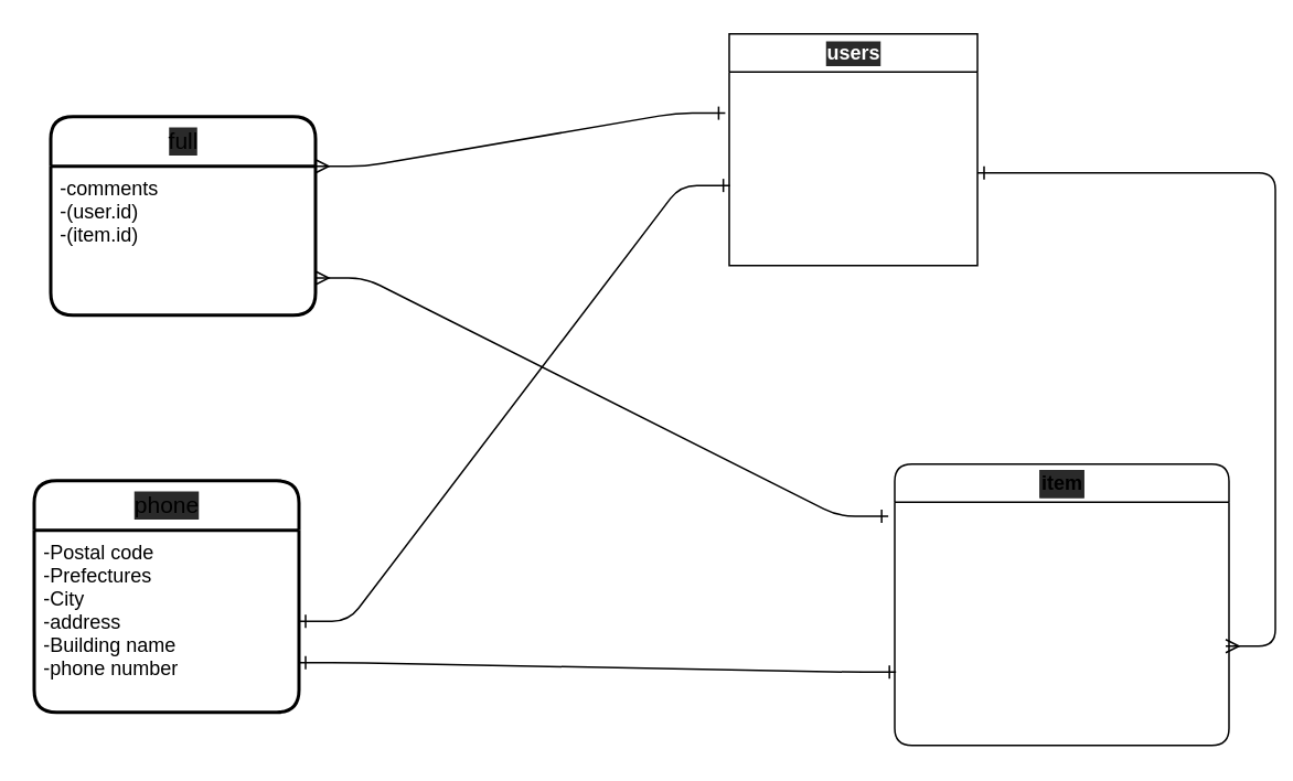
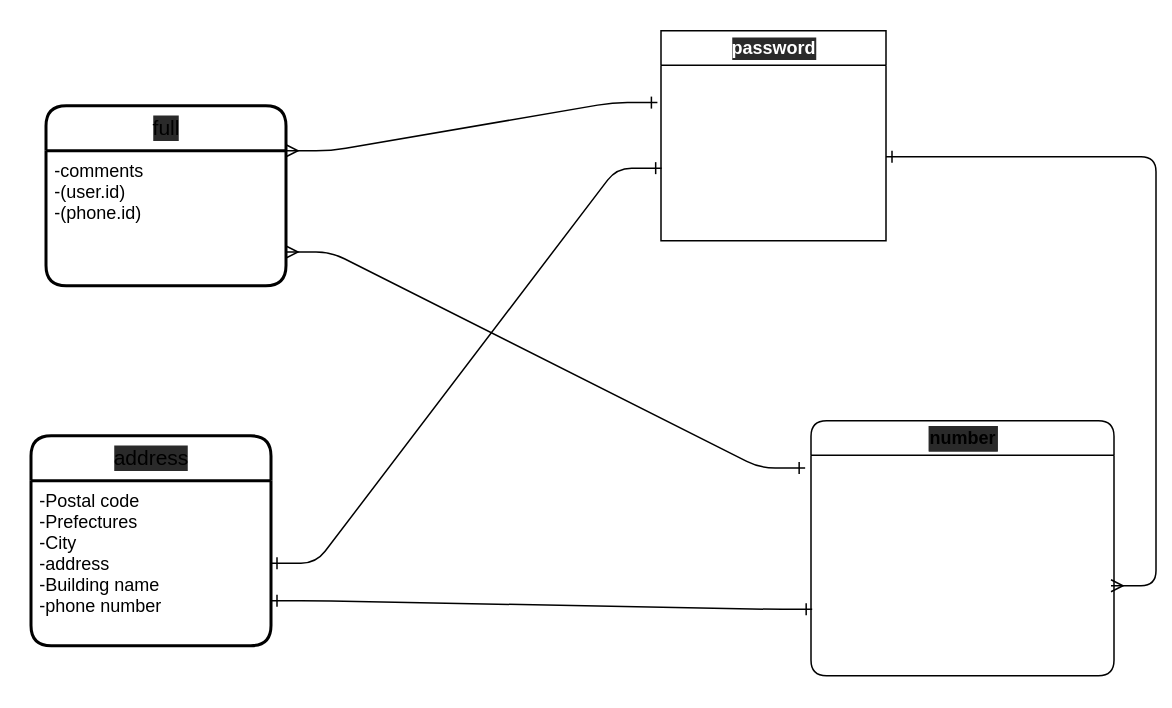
  <mxCell id="0" />
  <mxCell id="1" parent="0" />
- <mxCell id="2" value="item" style="swimlane;rounded=1;shadow=0;glass=0;comic=0;align=center;labelBackgroundColor=#2A2A2A;labelBorderColor=#2A2A2A;html=1;" parent="1" vertex="1"><mxGeometry x="540" y="280" width="202" height="170" as="geometry" /></mxCell>
+ <mxCell id="2" value="number" style="swimlane;rounded=1;shadow=0;glass=0;comic=0;align=center;labelBackgroundColor=#2A2A2A;labelBorderColor=#2A2A2A;html=1;" parent="1" vertex="1"><mxGeometry x="540" y="280" width="202" height="170" as="geometry" /></mxCell>
  <mxCell id="3" value="-Exhibition image&lt;br&gt;-Product name&lt;br&gt;-Product description&lt;br&gt;-Category&lt;br&gt;-Product status&lt;br&gt;&lt;span&gt;-Shipping fee burden&lt;br&gt;&lt;/span&gt;-Shipping region&lt;br&gt;-Days until shipping&lt;br&gt;-price" style="text;html=1;align=left;verticalAlign=middle;resizable=0;points=[];autosize=1;fontColor=#FFFFFF;" parent="2" vertex="1"><mxGeometry y="24" width="130" height="130" as="geometry" /></mxCell>
- <mxCell id="4" value="users" style="swimlane;labelBackgroundColor=#2A2A2A;fontColor=#FFFFFF;align=center;html=1;" vertex="1" parent="1"><mxGeometry x="440" y="20" width="150" height="140" as="geometry" /></mxCell>
+ <mxCell id="4" value="password" style="swimlane;labelBackgroundColor=#2A2A2A;fontColor=#FFFFFF;align=center;html=1;" vertex="1" parent="1"><mxGeometry x="440" y="20" width="150" height="140" as="geometry" /></mxCell>
  <mxCell id="5" value="-nickname&lt;br&gt;-emeil&lt;br&gt;-password&lt;br&gt;-Password (confirmation)&lt;br&gt;-Name (full-width)&lt;br&gt;-Name kana (full-width)&lt;br&gt;-Birthday" style="text;html=1;align=left;verticalAlign=middle;resizable=0;points=[];autosize=1;fontColor=#FFFFFF;" vertex="1" parent="4"><mxGeometry y="34" width="150" height="100" as="geometry" /></mxCell>
  <mxCell id="6" value="" style="edgeStyle=entityRelationEdgeStyle;fontSize=12;html=1;endArrow=ERone;endFill=0;startArrow=ERmany;startFill=0;" edge="1" parent="1" target="5"><mxGeometry width="100" height="100" relative="1" as="geometry"><mxPoint x="740" y="390" as="sourcePoint" /><mxPoint x="481" y="185" as="targetPoint" /></mxGeometry></mxCell>
  <mxCell id="7" value="" style="edgeStyle=entityRelationEdgeStyle;fontSize=12;html=1;endArrow=ERone;endFill=1;startArrow=ERone;startFill=0;entryX=0.003;entryY=0.576;entryDx=0;entryDy=0;entryPerimeter=0;" edge="1" parent="1" source="14" target="5"><mxGeometry width="100" height="100" relative="1" as="geometry"><mxPoint x="230" y="270" as="sourcePoint" /><mxPoint x="330" y="170" as="targetPoint" /></mxGeometry></mxCell>
  <mxCell id="8" value="" style="edgeStyle=entityRelationEdgeStyle;fontSize=12;html=1;endArrow=ERone;endFill=1;startArrow=ERmany;startFill=0;entryX=-0.016;entryY=0.139;entryDx=0;entryDy=0;exitX=1;exitY=0.25;exitDx=0;exitDy=0;entryPerimeter=0;" edge="1" parent="1" source="11" target="5"><mxGeometry width="100" height="100" relative="1" as="geometry"><mxPoint x="621.176" y="-50" as="sourcePoint" /><mxPoint x="410" y="260" as="targetPoint" /></mxGeometry></mxCell>
  <mxCell id="9" value="" style="edgeStyle=entityRelationEdgeStyle;fontSize=12;html=1;endArrow=ERone;exitX=1;exitY=0.75;exitDx=0;exitDy=0;endFill=0;startArrow=ERmany;startFill=0;entryX=-0.03;entryY=0.058;entryDx=0;entryDy=0;entryPerimeter=0;" edge="1" parent="1" source="12" target="3"><mxGeometry width="100" height="100" relative="1" as="geometry"><mxPoint x="440" y="520" as="sourcePoint" /><mxPoint x="540" y="420" as="targetPoint" /></mxGeometry></mxCell>
  <mxCell id="10" value="" style="edgeStyle=entityRelationEdgeStyle;fontSize=12;html=1;endArrow=ERone;endFill=1;startArrow=ERone;startFill=0;entryX=0.006;entryY=0.782;entryDx=0;entryDy=0;entryPerimeter=0;" edge="1" parent="1" target="3"><mxGeometry width="100" height="100" relative="1" as="geometry"><mxPoint x="180" y="400" as="sourcePoint" /><mxPoint x="450" y="406" as="targetPoint" /></mxGeometry></mxCell>
  <mxCell id="11" value="full" style="swimlane;childLayout=stackLayout;horizontal=1;startSize=30;horizontalStack=0;rounded=1;fontSize=14;fontStyle=0;strokeWidth=2;resizeParent=0;resizeLast=1;shadow=0;dashed=0;align=center;labelBackgroundColor=#2A2A2A;html=1;direction=east;" vertex="1" parent="1"><mxGeometry x="30" y="70" width="160" height="120" as="geometry" /></mxCell>
- <mxCell id="12" value="-comments&#10;-(user.id)&#10;-(item.id)" style="align=left;strokeColor=none;fillColor=none;spacingLeft=4;fontSize=12;verticalAlign=top;resizable=0;rotatable=0;part=1;" vertex="1" parent="11"><mxGeometry y="30" width="160" height="90" as="geometry" /></mxCell>
- <mxCell id="13" value="phone" style="swimlane;childLayout=stackLayout;horizontal=1;startSize=30;horizontalStack=0;rounded=1;fontSize=14;fontStyle=0;strokeWidth=2;resizeParent=0;resizeLast=1;shadow=0;dashed=0;align=center;labelBackgroundColor=#2A2A2A;html=1;" vertex="1" parent="1"><mxGeometry x="20" y="290" width="160" height="140" as="geometry" /></mxCell>
+ <mxCell id="12" value="-comments&#10;-(user.id)&#10;-(phone.id)" style="align=left;strokeColor=none;fillColor=none;spacingLeft=4;fontSize=12;verticalAlign=top;resizable=0;rotatable=0;part=1;" vertex="1" parent="11"><mxGeometry y="30" width="160" height="90" as="geometry" /></mxCell>
+ <mxCell id="13" value="address" style="swimlane;childLayout=stackLayout;horizontal=1;startSize=30;horizontalStack=0;rounded=1;fontSize=14;fontStyle=0;strokeWidth=2;resizeParent=0;resizeLast=1;shadow=0;dashed=0;align=center;labelBackgroundColor=#2A2A2A;html=1;" vertex="1" parent="1"><mxGeometry x="20" y="290" width="160" height="140" as="geometry" /></mxCell>
  <mxCell id="14" value="-Postal code&#10;-Prefectures&#10;-City&#10;-address&#10;-Building name&#10;-phone number" style="align=left;strokeColor=none;fillColor=none;spacingLeft=4;fontSize=12;verticalAlign=top;resizable=0;rotatable=0;part=1;" vertex="1" parent="13"><mxGeometry y="30" width="160" height="110" as="geometry" /></mxCell>
